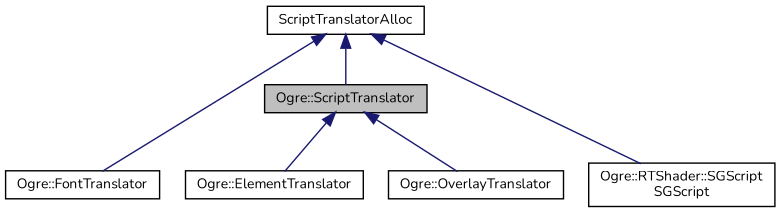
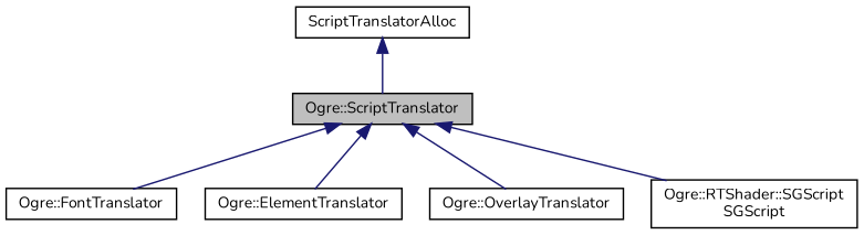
  digraph {
    fontname=Nunito
    rankdir=TB
    node [color=black fontname=Nunito fontsize=10 shape=record]
    edge [color=midnightblue dir=back fontname=Nunito fontsize=10 labelfontname=Helvetica labelfontsize=10 style=solid]
    n1 [fillcolor=grey75 fontcolor=black height=0.2 label="Ogre::ScriptTranslator" style=filled width=0.4]
    n2 [height=0.2 label="Ogre::ElementTranslator" width=0.4]
    n3 [height=0.2 label="Ogre::FontTranslator" width=0.4]
    n4 [height=0.2 label="Ogre::OverlayTranslator" width=0.4]
    n5 [height=0.2 label="Ogre::RTShader::SGScript\lSGScript" width=0.4]
    n6 [height=0.2 label=ScriptTranslatorAlloc width=0.4]
    n1 -> n2
-   n6 -> n3
+   n1 -> n3
    n1 -> n4
-   n6 -> n5
+   n1 -> n5
    n6 -> n1
  }
